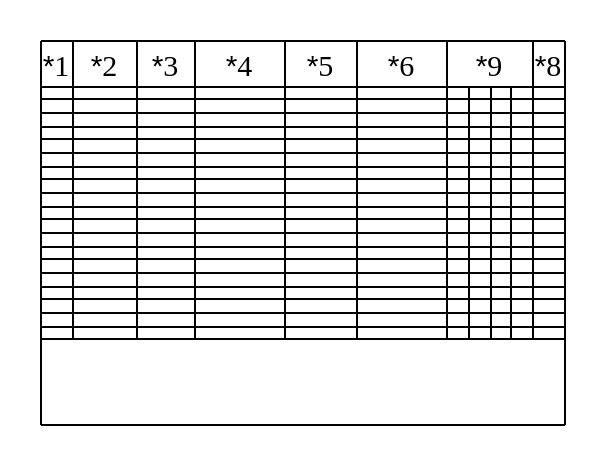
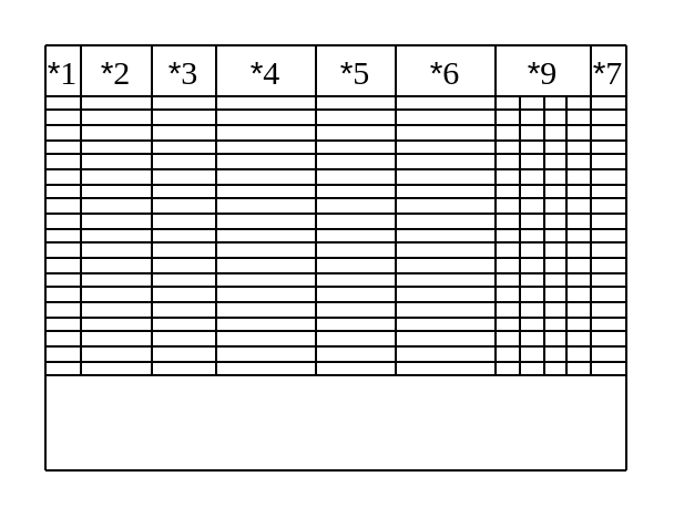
  <mxCell id="0" />
  <mxCell id="1" parent="0" />
  <mxCell id="2" value="" style="endArrow=none;html=1;" parent="1" edge="1"><mxGeometry width="50" height="50" relative="1" as="geometry"><mxPoint x="20" y="212" as="sourcePoint" /><mxPoint x="20" y="20" as="targetPoint" /></mxGeometry></mxCell>
  <mxCell id="3" value="" style="endArrow=none;html=1;" parent="1" edge="1"><mxGeometry width="50" height="50" relative="1" as="geometry"><mxPoint x="20" y="212" as="sourcePoint" /><mxPoint x="282" y="212" as="targetPoint" /></mxGeometry></mxCell>
  <mxCell id="4" value="" style="endArrow=none;html=1;" parent="1" edge="1"><mxGeometry width="50" height="50" relative="1" as="geometry"><mxPoint x="282" y="212" as="sourcePoint" /><mxPoint x="282" y="20" as="targetPoint" /></mxGeometry></mxCell>
  <mxCell id="5" value="" style="endArrow=none;html=1;" parent="1" edge="1"><mxGeometry width="50" height="50" relative="1" as="geometry"><mxPoint x="20" y="20" as="sourcePoint" /><mxPoint x="282" y="20" as="targetPoint" /></mxGeometry></mxCell>
  <mxCell id="6" value="" style="endArrow=none;html=1;" parent="1" edge="1"><mxGeometry width="50" height="50" relative="1" as="geometry"><mxPoint x="36" y="169" as="sourcePoint" /><mxPoint x="36" y="20" as="targetPoint" /></mxGeometry></mxCell>
  <mxCell id="7" value="" style="endArrow=none;html=1;" parent="1" edge="1"><mxGeometry width="50" height="50" relative="1" as="geometry"><mxPoint x="68" y="169" as="sourcePoint" /><mxPoint x="68" y="20" as="targetPoint" /></mxGeometry></mxCell>
  <mxCell id="8" value="" style="endArrow=none;html=1;" parent="1" edge="1"><mxGeometry width="50" height="50" relative="1" as="geometry"><mxPoint x="97" y="169" as="sourcePoint" /><mxPoint x="97" y="20" as="targetPoint" /></mxGeometry></mxCell>
  <mxCell id="9" value="" style="endArrow=none;html=1;" parent="1" edge="1"><mxGeometry width="50" height="50" relative="1" as="geometry"><mxPoint x="142" y="169" as="sourcePoint" /><mxPoint x="142" y="20" as="targetPoint" /></mxGeometry></mxCell>
  <mxCell id="10" value="" style="endArrow=none;html=1;" parent="1" edge="1"><mxGeometry width="50" height="50" relative="1" as="geometry"><mxPoint x="178" y="169" as="sourcePoint" /><mxPoint x="178" y="20" as="targetPoint" /></mxGeometry></mxCell>
  <mxCell id="11" value="" style="endArrow=none;html=1;" parent="1" edge="1"><mxGeometry width="50" height="50" relative="1" as="geometry"><mxPoint x="223" y="169" as="sourcePoint" /><mxPoint x="223" y="20" as="targetPoint" /></mxGeometry></mxCell>
  <mxCell id="12" value="" style="endArrow=none;html=1;" parent="1" edge="1"><mxGeometry width="50" height="50" relative="1" as="geometry"><mxPoint x="234" y="169" as="sourcePoint" /><mxPoint x="234" y="43" as="targetPoint" /></mxGeometry></mxCell>
  <mxCell id="13" value="" style="endArrow=none;html=1;" parent="1" edge="1"><mxGeometry width="50" height="50" relative="1" as="geometry"><mxPoint x="266" y="169" as="sourcePoint" /><mxPoint x="266" y="20" as="targetPoint" /></mxGeometry></mxCell>
  <mxCell id="14" value="" style="endArrow=none;html=1;" parent="1" edge="1"><mxGeometry width="50" height="50" relative="1" as="geometry"><mxPoint x="20" y="43" as="sourcePoint" /><mxPoint x="282" y="43" as="targetPoint" /></mxGeometry></mxCell>
  <mxCell id="15" value="" style="endArrow=none;html=1;" parent="1" edge="1"><mxGeometry width="50" height="50" relative="1" as="geometry"><mxPoint x="20" y="49" as="sourcePoint" /><mxPoint x="282" y="49" as="targetPoint" /></mxGeometry></mxCell>
  <mxCell id="16" value="" style="endArrow=none;html=1;" parent="1" edge="1"><mxGeometry width="50" height="50" relative="1" as="geometry"><mxPoint x="20" y="56" as="sourcePoint" /><mxPoint x="282" y="56" as="targetPoint" /></mxGeometry></mxCell>
  <mxCell id="17" value="" style="endArrow=none;html=1;" parent="1" edge="1"><mxGeometry width="50" height="50" relative="1" as="geometry"><mxPoint x="20" y="63" as="sourcePoint" /><mxPoint x="282" y="63" as="targetPoint" /></mxGeometry></mxCell>
  <mxCell id="18" value="" style="endArrow=none;html=1;" parent="1" edge="1"><mxGeometry width="50" height="50" relative="1" as="geometry"><mxPoint x="20" y="69" as="sourcePoint" /><mxPoint x="282" y="69" as="targetPoint" /></mxGeometry></mxCell>
  <mxCell id="19" value="" style="endArrow=none;html=1;" parent="1" edge="1"><mxGeometry width="50" height="50" relative="1" as="geometry"><mxPoint x="20" y="76" as="sourcePoint" /><mxPoint x="282" y="76" as="targetPoint" /></mxGeometry></mxCell>
  <mxCell id="20" value="" style="endArrow=none;html=1;" parent="1" edge="1"><mxGeometry width="50" height="50" relative="1" as="geometry"><mxPoint x="20" y="83" as="sourcePoint" /><mxPoint x="282" y="83" as="targetPoint" /></mxGeometry></mxCell>
  <mxCell id="21" value="" style="endArrow=none;html=1;" parent="1" edge="1"><mxGeometry width="50" height="50" relative="1" as="geometry"><mxPoint x="20" y="109" as="sourcePoint" /><mxPoint x="282" y="109" as="targetPoint" /></mxGeometry></mxCell>
  <mxCell id="22" value="" style="endArrow=none;html=1;" parent="1" edge="1"><mxGeometry width="50" height="50" relative="1" as="geometry"><mxPoint x="20" y="116" as="sourcePoint" /><mxPoint x="282" y="116" as="targetPoint" /></mxGeometry></mxCell>
  <mxCell id="23" value="" style="endArrow=none;html=1;" parent="1" edge="1"><mxGeometry width="50" height="50" relative="1" as="geometry"><mxPoint x="20" y="123" as="sourcePoint" /><mxPoint x="282" y="123" as="targetPoint" /></mxGeometry></mxCell>
  <mxCell id="24" value="" style="endArrow=none;html=1;" parent="1" edge="1"><mxGeometry width="50" height="50" relative="1" as="geometry"><mxPoint x="20" y="89" as="sourcePoint" /><mxPoint x="282" y="89" as="targetPoint" /></mxGeometry></mxCell>
  <mxCell id="25" value="" style="endArrow=none;html=1;" parent="1" edge="1"><mxGeometry width="50" height="50" relative="1" as="geometry"><mxPoint x="20" y="96" as="sourcePoint" /><mxPoint x="282" y="96" as="targetPoint" /></mxGeometry></mxCell>
  <mxCell id="26" value="" style="endArrow=none;html=1;" parent="1" edge="1"><mxGeometry width="50" height="50" relative="1" as="geometry"><mxPoint x="20" y="103" as="sourcePoint" /><mxPoint x="282" y="103" as="targetPoint" /></mxGeometry></mxCell>
  <mxCell id="27" value="" style="endArrow=none;html=1;" parent="1" edge="1"><mxGeometry width="50" height="50" relative="1" as="geometry"><mxPoint x="20" y="149" as="sourcePoint" /><mxPoint x="282" y="149" as="targetPoint" /></mxGeometry></mxCell>
  <mxCell id="28" value="" style="endArrow=none;html=1;" parent="1" edge="1"><mxGeometry width="50" height="50" relative="1" as="geometry"><mxPoint x="20" y="156" as="sourcePoint" /><mxPoint x="282" y="156" as="targetPoint" /></mxGeometry></mxCell>
  <mxCell id="29" value="" style="endArrow=none;html=1;" parent="1" edge="1"><mxGeometry width="50" height="50" relative="1" as="geometry"><mxPoint x="20" y="163" as="sourcePoint" /><mxPoint x="282" y="163" as="targetPoint" /></mxGeometry></mxCell>
  <mxCell id="30" value="" style="endArrow=none;html=1;" parent="1" edge="1"><mxGeometry width="50" height="50" relative="1" as="geometry"><mxPoint x="20" y="129" as="sourcePoint" /><mxPoint x="282" y="129" as="targetPoint" /></mxGeometry></mxCell>
  <mxCell id="31" value="" style="endArrow=none;html=1;" parent="1" edge="1"><mxGeometry width="50" height="50" relative="1" as="geometry"><mxPoint x="20" y="136" as="sourcePoint" /><mxPoint x="282" y="136" as="targetPoint" /></mxGeometry></mxCell>
  <mxCell id="32" value="" style="endArrow=none;html=1;" parent="1" edge="1"><mxGeometry width="50" height="50" relative="1" as="geometry"><mxPoint x="20" y="143" as="sourcePoint" /><mxPoint x="282" y="143" as="targetPoint" /></mxGeometry></mxCell>
  <mxCell id="33" value="" style="endArrow=none;html=1;" parent="1" edge="1"><mxGeometry width="50" height="50" relative="1" as="geometry"><mxPoint x="20" y="169" as="sourcePoint" /><mxPoint x="282" y="169" as="targetPoint" /></mxGeometry></mxCell>
  <mxCell id="34" value="*&lt;font face=&quot;Verdana&quot; style=&quot;font-size: 15px;&quot;&gt;1&lt;/font&gt;" style="text;html=1;strokeColor=none;fillColor=none;align=center;verticalAlign=middle;whiteSpace=wrap;rounded=0;fontSize=15;" parent="1" vertex="1"><mxGeometry x="21" y="21" width="14" height="21" as="geometry" /></mxCell>
  <mxCell id="35" value="*&lt;font face=&quot;Verdana&quot; style=&quot;font-size: 15px;&quot;&gt;2&lt;/font&gt;" style="text;html=1;strokeColor=none;fillColor=none;align=center;verticalAlign=middle;whiteSpace=wrap;rounded=0;fontSize=15;" parent="1" vertex="1"><mxGeometry x="37" y="21" width="30" height="21" as="geometry" /></mxCell>
  <mxCell id="36" value="*&lt;font face=&quot;Verdana&quot; style=&quot;font-size: 15px;&quot;&gt;3&lt;/font&gt;" style="text;html=1;strokeColor=none;fillColor=none;align=center;verticalAlign=middle;whiteSpace=wrap;rounded=0;fontSize=15;" parent="1" vertex="1"><mxGeometry x="69" y="21" width="27" height="21" as="geometry" /></mxCell>
  <mxCell id="37" value="*&lt;font face=&quot;Verdana&quot; style=&quot;font-size: 15px;&quot;&gt;4&lt;/font&gt;" style="text;html=1;strokeColor=none;fillColor=none;align=center;verticalAlign=middle;whiteSpace=wrap;rounded=0;fontSize=15;" parent="1" vertex="1"><mxGeometry x="98" y="21" width="43" height="21" as="geometry" /></mxCell>
  <mxCell id="38" value="*&lt;font face=&quot;Verdana&quot; style=&quot;font-size: 15px;&quot;&gt;5&lt;/font&gt;" style="text;html=1;strokeColor=none;fillColor=none;align=center;verticalAlign=middle;whiteSpace=wrap;rounded=0;fontSize=15;" parent="1" vertex="1"><mxGeometry x="143" y="21" width="34" height="21" as="geometry" /></mxCell>
  <mxCell id="39" value="*&lt;font face=&quot;Verdana&quot; style=&quot;font-size: 15px;&quot;&gt;6&lt;/font&gt;" style="text;html=1;strokeColor=none;fillColor=none;align=center;verticalAlign=middle;whiteSpace=wrap;rounded=0;fontSize=15;" parent="1" vertex="1"><mxGeometry x="179" y="21" width="43" height="21" as="geometry" /></mxCell>
  <mxCell id="40" value="*&lt;font face=&quot;Verdana&quot; style=&quot;font-size: 15px;&quot;&gt;9&lt;/font&gt;" style="text;html=1;strokeColor=none;fillColor=none;align=center;verticalAlign=middle;whiteSpace=wrap;rounded=0;fontSize=15;" parent="1" vertex="1"><mxGeometry x="224" y="21" width="41" height="21" as="geometry" /></mxCell>
- <mxCell id="41" value="*&lt;font face=&quot;Verdana&quot; style=&quot;font-size: 15px;&quot;&gt;8&lt;/font&gt;" style="text;html=1;strokeColor=none;fillColor=none;align=center;verticalAlign=middle;whiteSpace=wrap;rounded=0;fontSize=15;" parent="1" vertex="1"><mxGeometry x="267" y="21" width="14" height="21" as="geometry" /></mxCell>
+ <mxCell id="41" value="*&lt;font face=&quot;Verdana&quot; style=&quot;font-size: 15px;&quot;&gt;7&lt;/font&gt;" style="text;html=1;strokeColor=none;fillColor=none;align=center;verticalAlign=middle;whiteSpace=wrap;rounded=0;fontSize=15;" parent="1" vertex="1"><mxGeometry x="267" y="21" width="14" height="21" as="geometry" /></mxCell>
  <mxCell id="42" value="" style="endArrow=none;html=1;" edge="1" parent="1"><mxGeometry width="50" height="50" relative="1" as="geometry"><mxPoint x="245" y="169" as="sourcePoint" /><mxPoint x="245" y="43" as="targetPoint" /></mxGeometry></mxCell>
  <mxCell id="43" value="" style="endArrow=none;html=1;" edge="1" parent="1"><mxGeometry width="50" height="50" relative="1" as="geometry"><mxPoint x="255" y="169" as="sourcePoint" /><mxPoint x="255" y="43" as="targetPoint" /></mxGeometry></mxCell>
